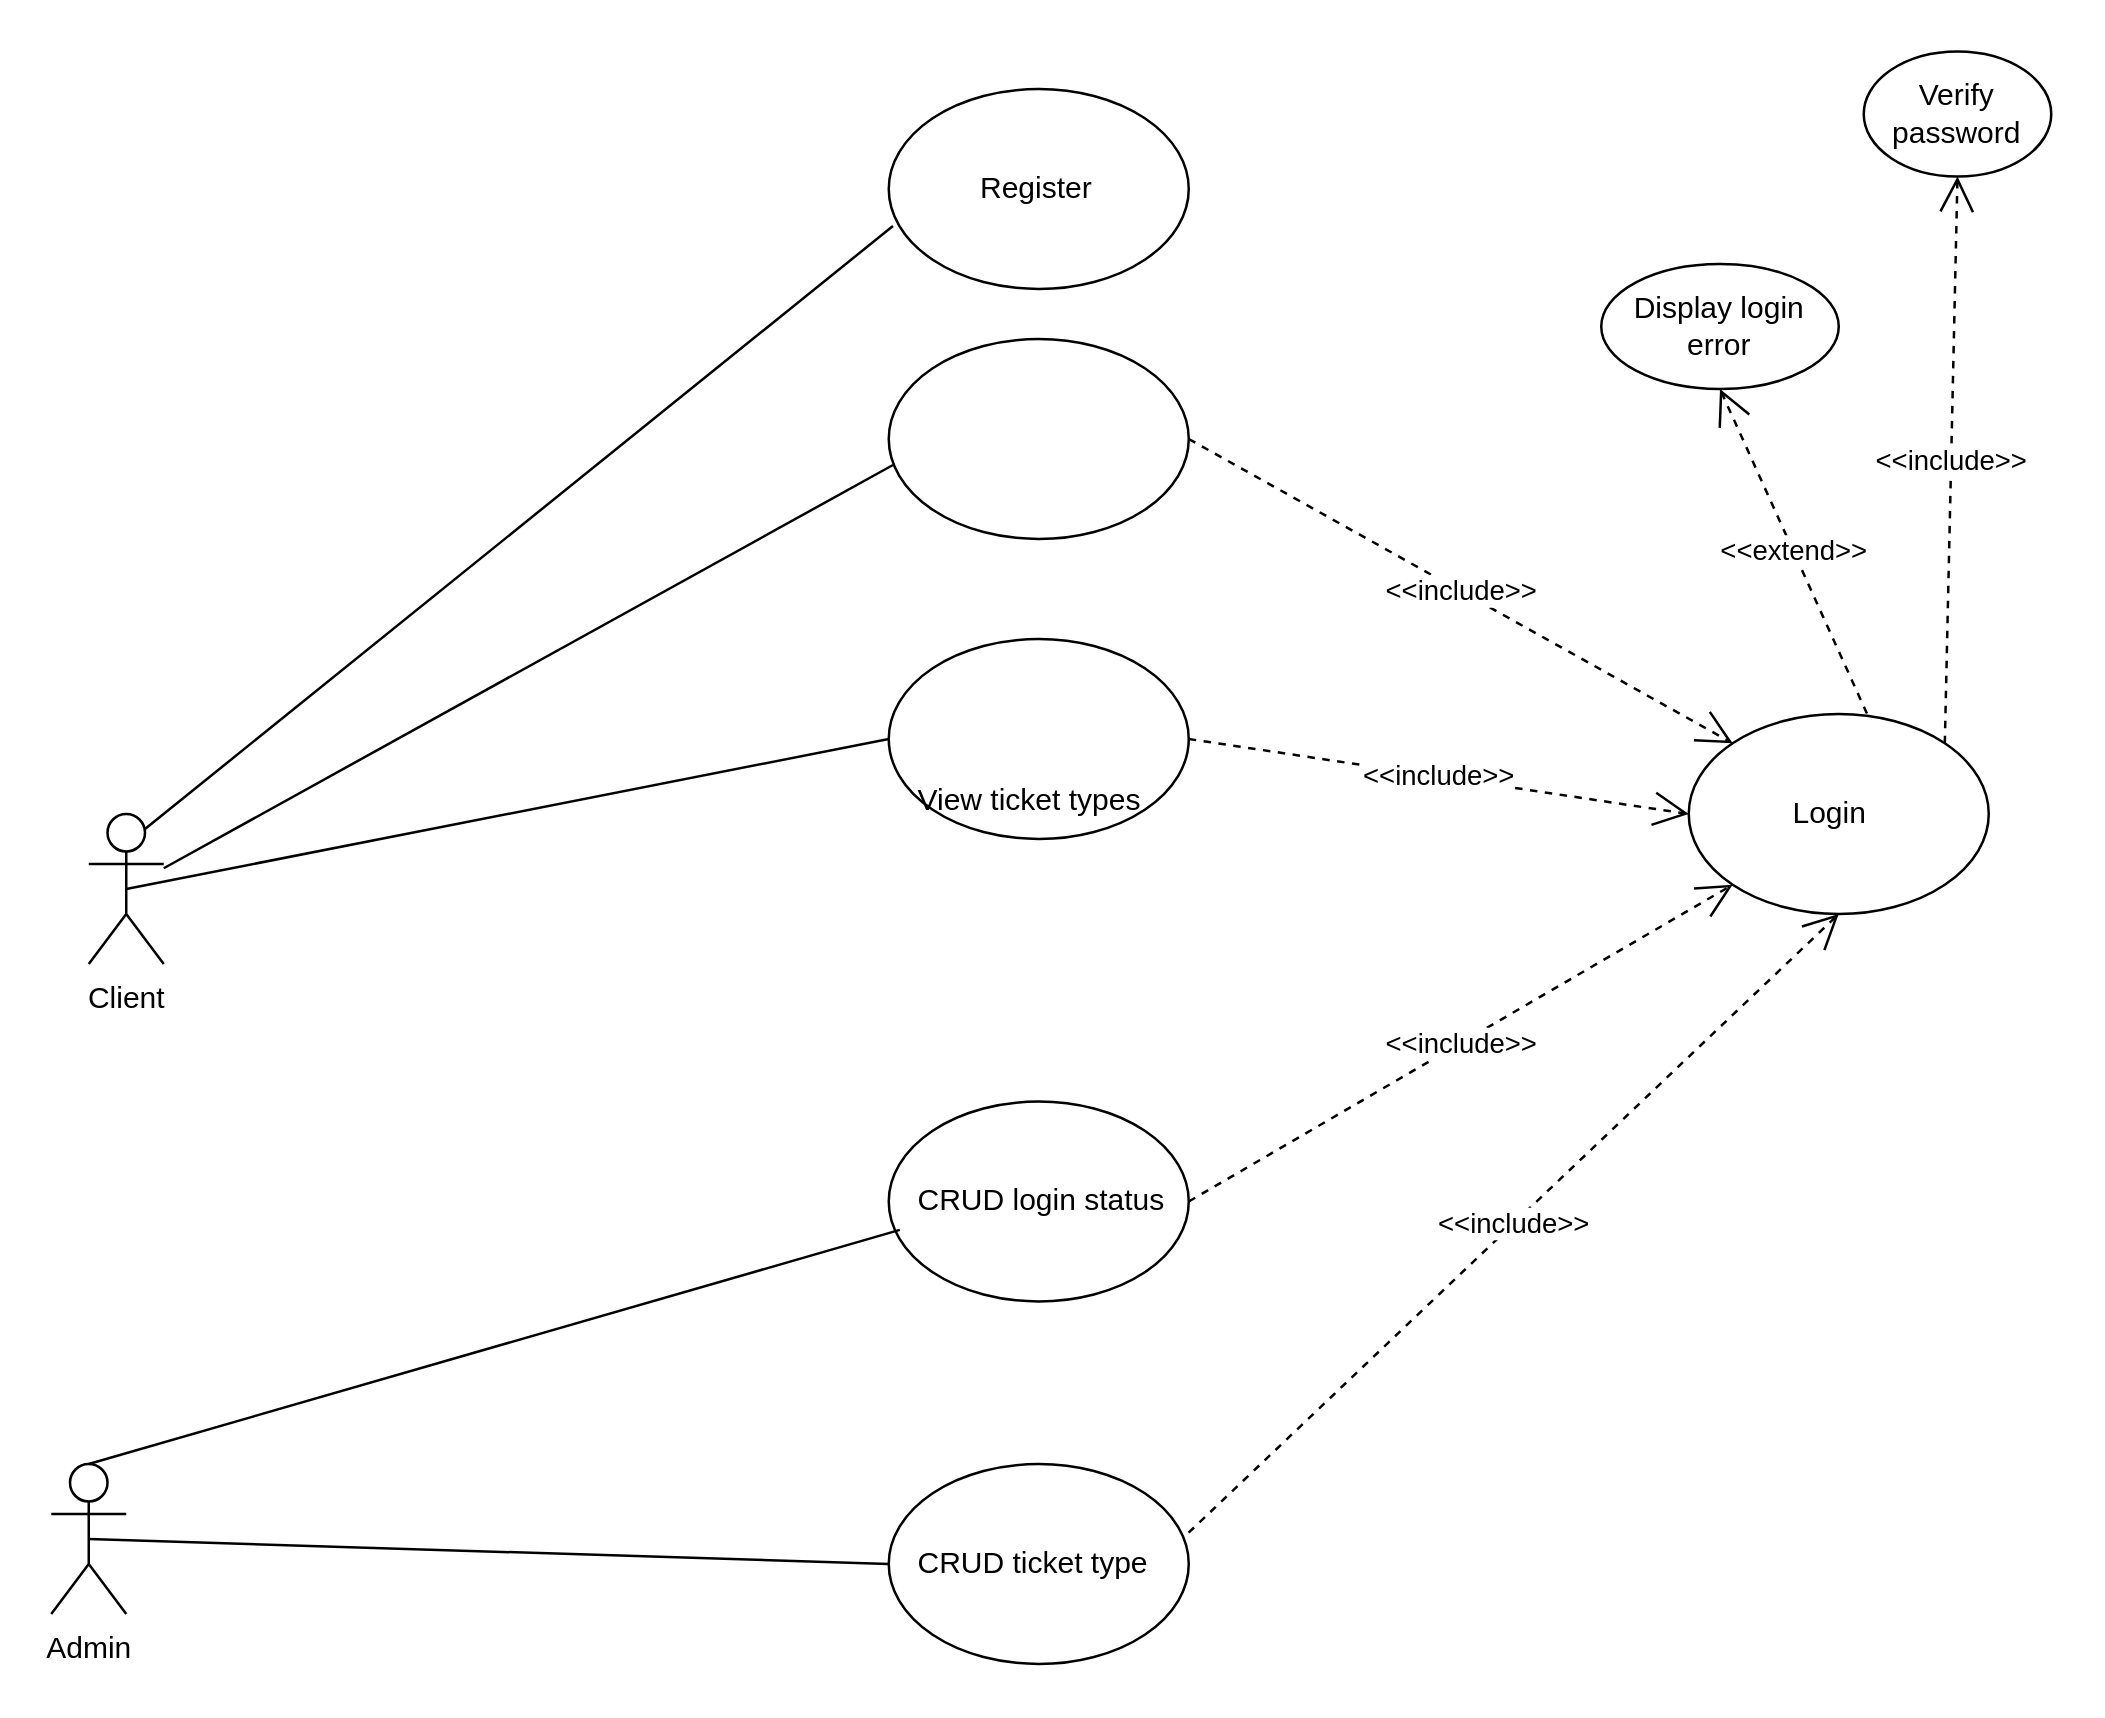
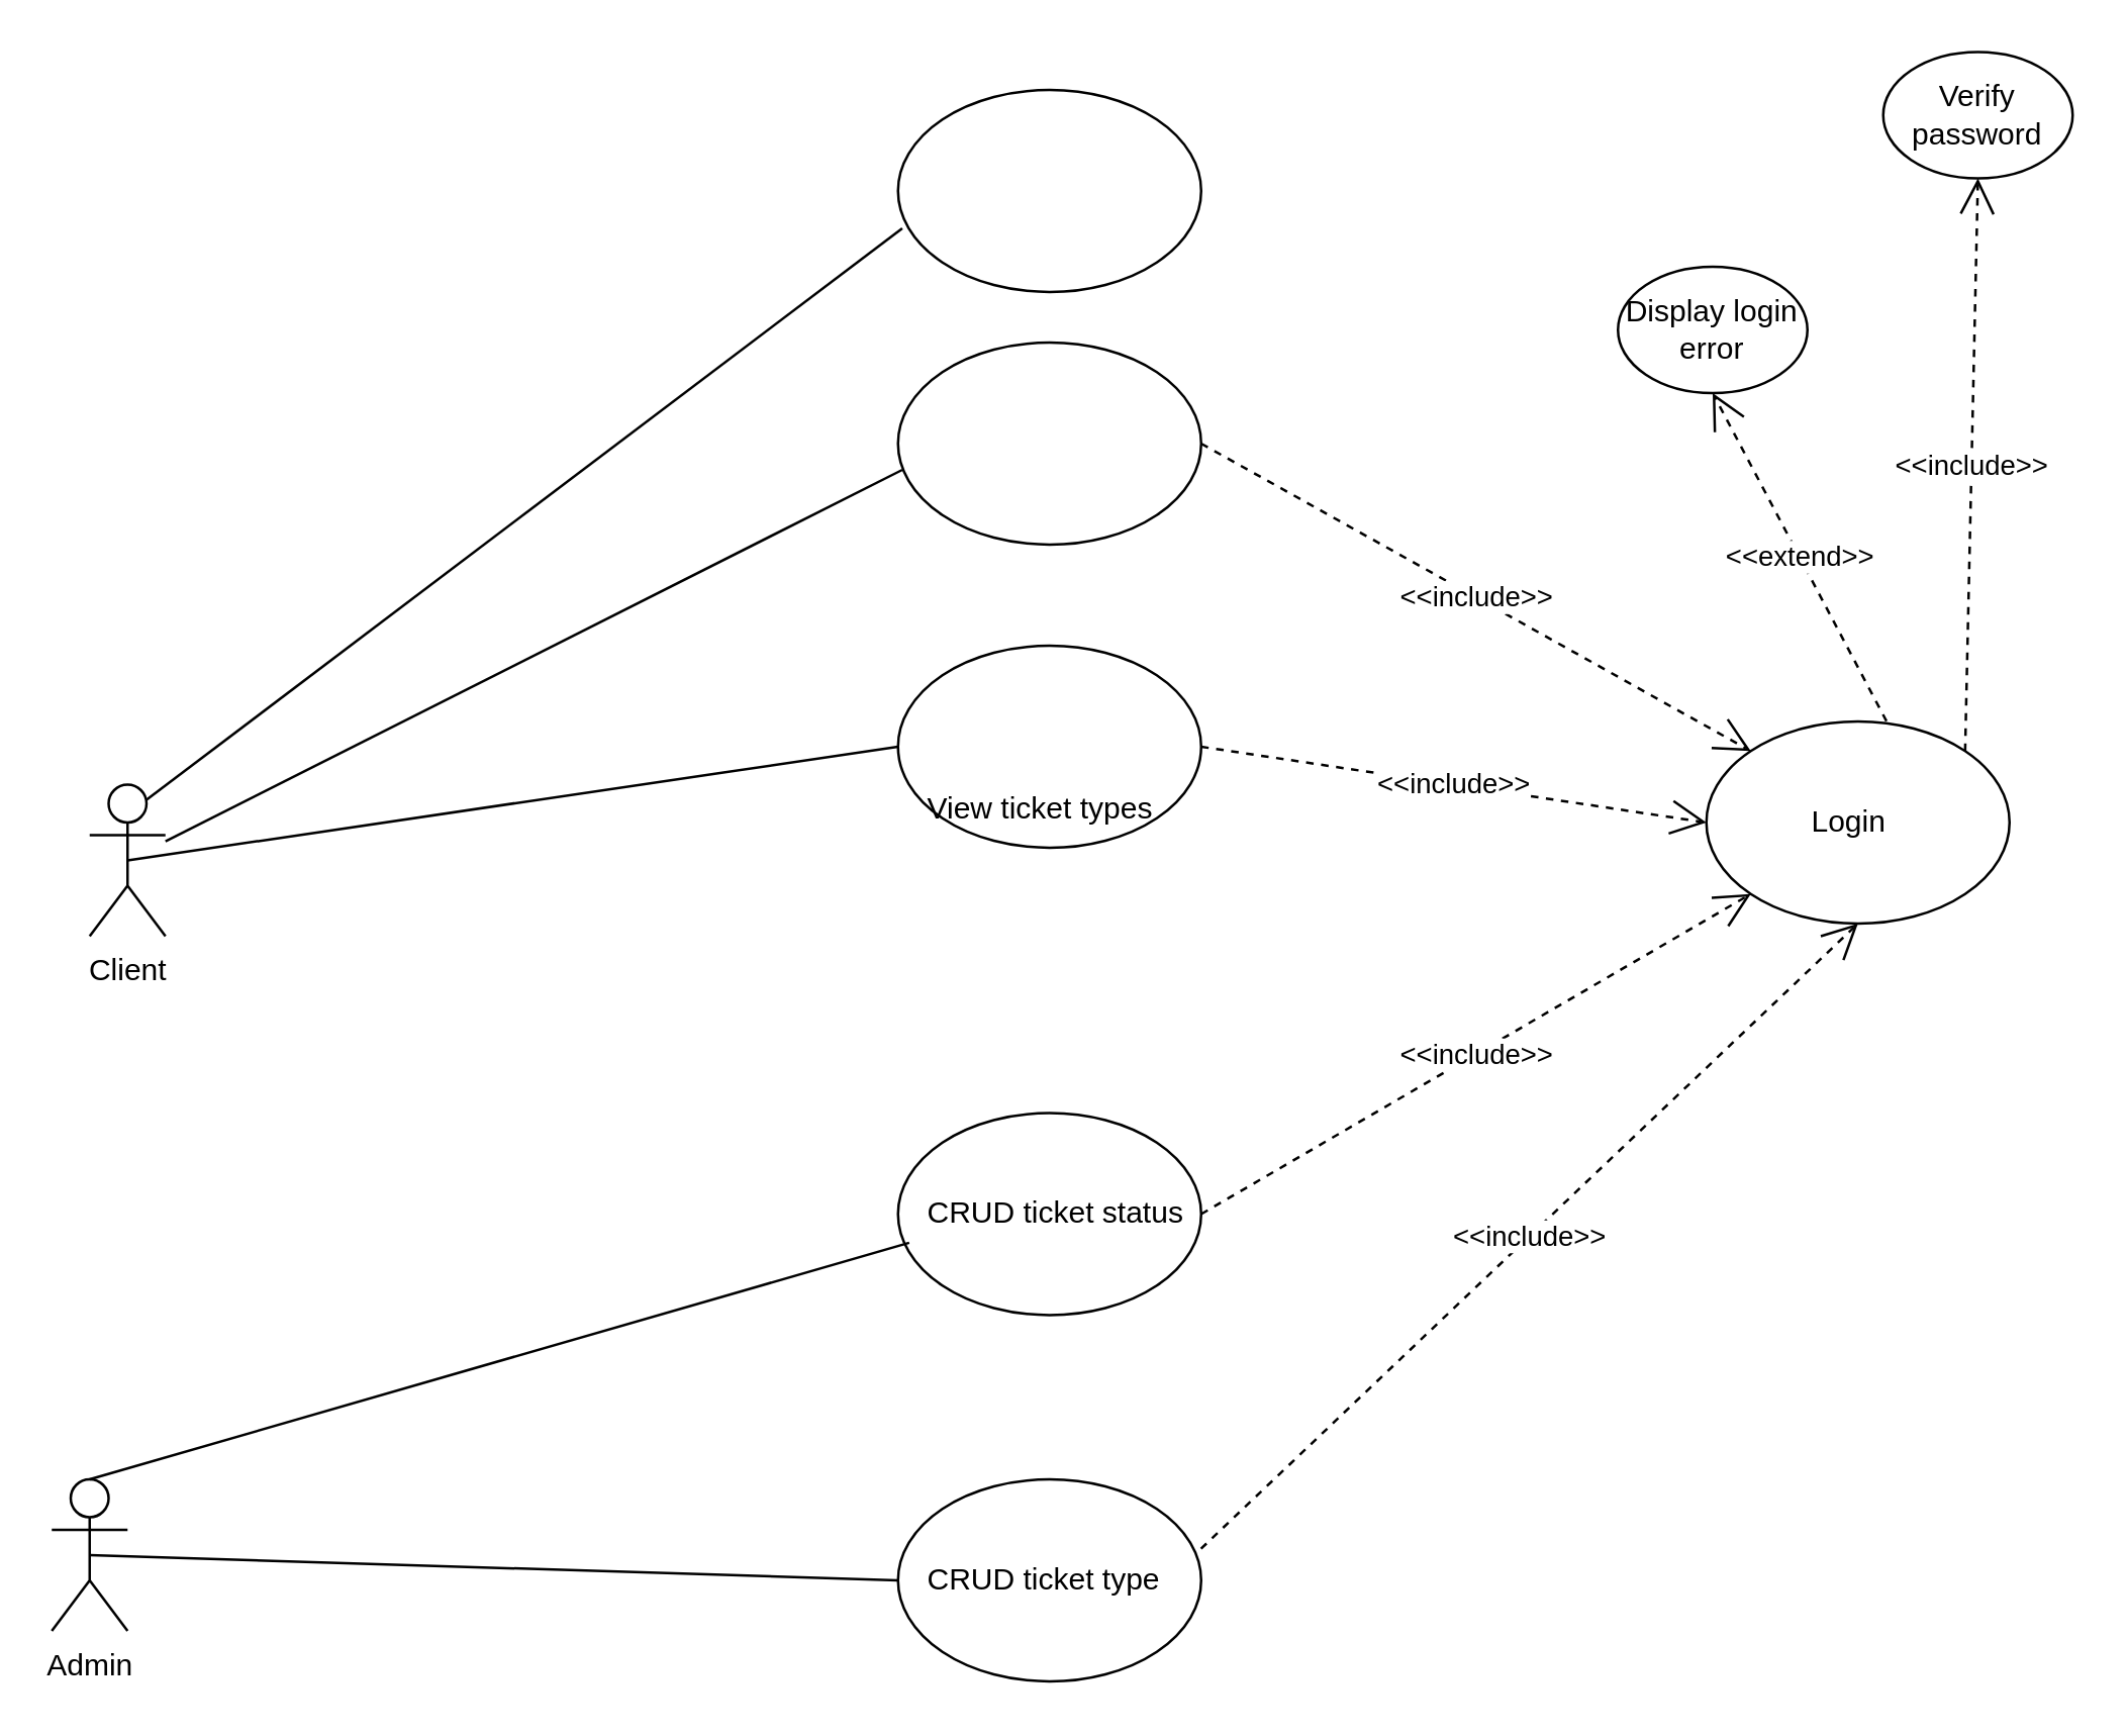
  <mxCell id="0" />
  <mxCell id="1" parent="0" />
- <mxCell id="2" value="Client" style="shape=umlActor;verticalLabelPosition=bottom;labelBackgroundColor=#ffffff;verticalAlign=top;html=1;outlineConnect=0;" parent="1" vertex="1"><mxGeometry x="35" y="325" width="30" height="60" as="geometry" /></mxCell>
+ <mxCell id="2" value="Client" style="shape=umlActor;verticalLabelPosition=bottom;labelBackgroundColor=#ffffff;verticalAlign=top;html=1;outlineConnect=0;" parent="1" vertex="1"><mxGeometry x="35" y="310" width="30" height="60" as="geometry" /></mxCell>
  <mxCell id="3" value="Admin" style="shape=umlActor;verticalLabelPosition=bottom;labelBackgroundColor=#ffffff;verticalAlign=top;html=1;outlineConnect=0;" parent="1" vertex="1"><mxGeometry x="20" y="585" width="30" height="60" as="geometry" /></mxCell>
  <mxCell id="4" value="" style="ellipse;whiteSpace=wrap;html=1;" parent="1" vertex="1"><mxGeometry x="675" y="285" width="120" height="80" as="geometry" /></mxCell>
  <mxCell id="5" value="Login" style="text;html=1;resizable=0;points=[];autosize=1;align=left;verticalAlign=top;spacingTop=-4;" parent="1" vertex="1"><mxGeometry x="715" y="315" width="40" height="20" as="geometry" /></mxCell>
  <mxCell id="6" value="" style="ellipse;whiteSpace=wrap;html=1;" parent="1" vertex="1"><mxGeometry x="355" y="35" width="120" height="80" as="geometry" /></mxCell>
- <mxCell id="7" value="Register" style="text;html=1;resizable=0;points=[];autosize=1;align=left;verticalAlign=top;spacingTop=-4;" parent="1" vertex="1"><mxGeometry x="390" y="65" width="60" height="20" as="geometry" /></mxCell>
  <mxCell id="8" value="" style="ellipse;whiteSpace=wrap;html=1;" parent="1" vertex="1"><mxGeometry x="355" y="135" width="120" height="80" as="geometry" /></mxCell>
  <mxCell id="9" value="" style="ellipse;whiteSpace=wrap;html=1;" parent="1" vertex="1"><mxGeometry x="355" y="255" width="120" height="80" as="geometry" /></mxCell>
  <mxCell id="10" value="View ticket types" style="text;html=1;resizable=0;points=[];autosize=1;align=left;verticalAlign=top;spacingTop=-4;" parent="1" vertex="1"><mxGeometry x="365" y="310" width="100" height="20" as="geometry" /></mxCell>
  <mxCell id="11" value="" style="ellipse;whiteSpace=wrap;html=1;" parent="1" vertex="1"><mxGeometry x="355" y="440" width="120" height="80" as="geometry" /></mxCell>
- <mxCell id="12" value="CRUD login status" style="text;html=1;resizable=0;points=[];autosize=1;align=left;verticalAlign=top;spacingTop=-4;" parent="1" vertex="1"><mxGeometry x="365" y="470" width="120" height="20" as="geometry" /></mxCell>
+ <mxCell id="12" value="CRUD ticket status" style="text;html=1;resizable=0;points=[];autosize=1;align=left;verticalAlign=top;spacingTop=-4;" parent="1" vertex="1"><mxGeometry x="365" y="470" width="120" height="20" as="geometry" /></mxCell>
  <mxCell id="13" value="&amp;lt;&amp;lt;include&amp;gt;&amp;gt;" style="endArrow=open;endSize=12;dashed=1;html=1;exitX=1;exitY=0.5;exitDx=0;exitDy=0;entryX=0;entryY=1;entryDx=0;entryDy=0;" parent="1" source="11" target="4" edge="1"><mxGeometry width="160" relative="1" as="geometry"><mxPoint x="485" y="395" as="sourcePoint" /><mxPoint x="645" y="395" as="targetPoint" /></mxGeometry></mxCell>
  <mxCell id="14" value="&amp;lt;&amp;lt;include&amp;gt;&amp;gt;" style="endArrow=open;endSize=12;dashed=1;html=1;exitX=1;exitY=0.5;exitDx=0;exitDy=0;entryX=0;entryY=0;entryDx=0;entryDy=0;" parent="1" source="8" target="4" edge="1"><mxGeometry width="160" relative="1" as="geometry"><mxPoint x="355" y="245" as="sourcePoint" /><mxPoint x="515" y="245" as="targetPoint" /></mxGeometry></mxCell>
  <mxCell id="15" value="&amp;lt;&amp;lt;include&amp;gt;&amp;gt;" style="endArrow=open;endSize=12;dashed=1;html=1;exitX=1;exitY=0.5;exitDx=0;exitDy=0;entryX=0;entryY=0.5;entryDx=0;entryDy=0;" parent="1" source="9" target="4" edge="1"><mxGeometry width="160" relative="1" as="geometry"><mxPoint x="480" y="325" as="sourcePoint" /><mxPoint x="640" y="325" as="targetPoint" /></mxGeometry></mxCell>
  <mxCell id="16" value="Verify password" style="ellipse;whiteSpace=wrap;html=1;" parent="1" vertex="1"><mxGeometry x="745" y="20" width="75" height="50" as="geometry" /></mxCell>
- <mxCell id="17" value="Display login error" style="ellipse;whiteSpace=wrap;html=1;" parent="1" vertex="1"><mxGeometry x="640" y="105" width="95" height="50" as="geometry" /></mxCell>
+ <mxCell id="17" value="Display login error" style="ellipse;whiteSpace=wrap;html=1;" parent="1" vertex="1"><mxGeometry x="640" y="105" width="75" height="50" as="geometry" /></mxCell>
  <mxCell id="18" value="&amp;lt;&amp;lt;include&amp;gt;&amp;gt;" style="endArrow=open;endSize=12;dashed=1;html=1;exitX=1;exitY=0;exitDx=0;exitDy=0;entryX=0.5;entryY=1;entryDx=0;entryDy=0;" parent="1" source="4" target="16" edge="1"><mxGeometry width="160" relative="1" as="geometry"><mxPoint x="665" y="95" as="sourcePoint" /><mxPoint x="745" y="185" as="targetPoint" /></mxGeometry></mxCell>
  <mxCell id="19" value="&amp;lt;&amp;lt;extend&amp;gt;&amp;gt;" style="endArrow=open;endSize=12;dashed=1;html=1;exitX=0.594;exitY=-0.002;exitDx=0;exitDy=0;exitPerimeter=0;entryX=0.5;entryY=1;entryDx=0;entryDy=0;" parent="1" source="4" target="17" edge="1"><mxGeometry width="160" relative="1" as="geometry"><mxPoint x="763.84" y="296.2" as="sourcePoint" /><mxPoint x="792.5" y="165" as="targetPoint" /></mxGeometry></mxCell>
  <mxCell id="20" value="" style="endArrow=none;html=1;entryX=0.014;entryY=0.685;entryDx=0;entryDy=0;entryPerimeter=0;exitX=0.75;exitY=0.1;exitDx=0;exitDy=0;exitPerimeter=0;" parent="1" source="2" target="6" edge="1"><mxGeometry width="50" height="50" relative="1" as="geometry"><mxPoint x="75" y="375" as="sourcePoint" /><mxPoint x="125" y="325" as="targetPoint" /></mxGeometry></mxCell>
  <mxCell id="21" value="" style="endArrow=none;html=1;entryX=0.014;entryY=0.63;entryDx=0;entryDy=0;entryPerimeter=0;" parent="1" source="2" target="8" edge="1"><mxGeometry width="50" height="50" relative="1" as="geometry"><mxPoint x="67" y="341" as="sourcePoint" /><mxPoint x="366.68" y="99.8" as="targetPoint" /></mxGeometry></mxCell>
  <mxCell id="22" value="" style="endArrow=none;html=1;entryX=0;entryY=0.5;entryDx=0;entryDy=0;exitX=0.5;exitY=0.5;exitDx=0;exitDy=0;exitPerimeter=0;" parent="1" source="2" target="9" edge="1"><mxGeometry width="50" height="50" relative="1" as="geometry"><mxPoint x="77.5" y="351" as="sourcePoint" /><mxPoint x="376.68" y="109.8" as="targetPoint" /></mxGeometry></mxCell>
  <mxCell id="23" value="" style="endArrow=none;html=1;entryX=0.037;entryY=0.642;entryDx=0;entryDy=0;entryPerimeter=0;" parent="1" target="11" edge="1"><mxGeometry width="50" height="50" relative="1" as="geometry"><mxPoint x="35" y="585" as="sourcePoint" /><mxPoint x="355" y="405" as="targetPoint" /></mxGeometry></mxCell>
  <mxCell id="24" value="" style="ellipse;whiteSpace=wrap;html=1;" parent="1" vertex="1"><mxGeometry x="355" y="585" width="120" height="80" as="geometry" /></mxCell>
  <mxCell id="25" value="CRUD ticket type" style="text;html=1;resizable=0;points=[];autosize=1;align=left;verticalAlign=top;spacingTop=-4;" parent="1" vertex="1"><mxGeometry x="364.5" y="615" width="110" height="20" as="geometry" /></mxCell>
  <mxCell id="26" value="" style="endArrow=none;html=1;entryX=0;entryY=0.5;entryDx=0;entryDy=0;exitX=0.5;exitY=0.5;exitDx=0;exitDy=0;exitPerimeter=0;" parent="1" source="3" target="24" edge="1"><mxGeometry width="50" height="50" relative="1" as="geometry"><mxPoint x="45" y="595" as="sourcePoint" /><mxPoint x="369.44" y="501.36" as="targetPoint" /></mxGeometry></mxCell>
  <mxCell id="27" value="&amp;lt;&amp;lt;include&amp;gt;&amp;gt;" style="endArrow=open;endSize=12;dashed=1;html=1;exitX=1.004;exitY=-0.126;exitDx=0;exitDy=0;entryX=0.5;entryY=1;entryDx=0;entryDy=0;exitPerimeter=0;" parent="1" source="25" target="4" edge="1"><mxGeometry width="160" relative="1" as="geometry"><mxPoint x="485" y="490" as="sourcePoint" /><mxPoint x="702.574" y="363.284" as="targetPoint" /></mxGeometry></mxCell>
